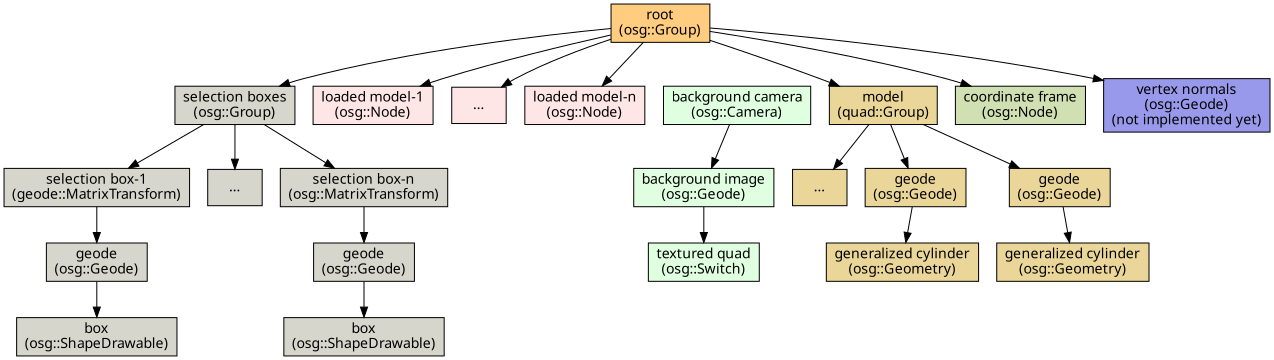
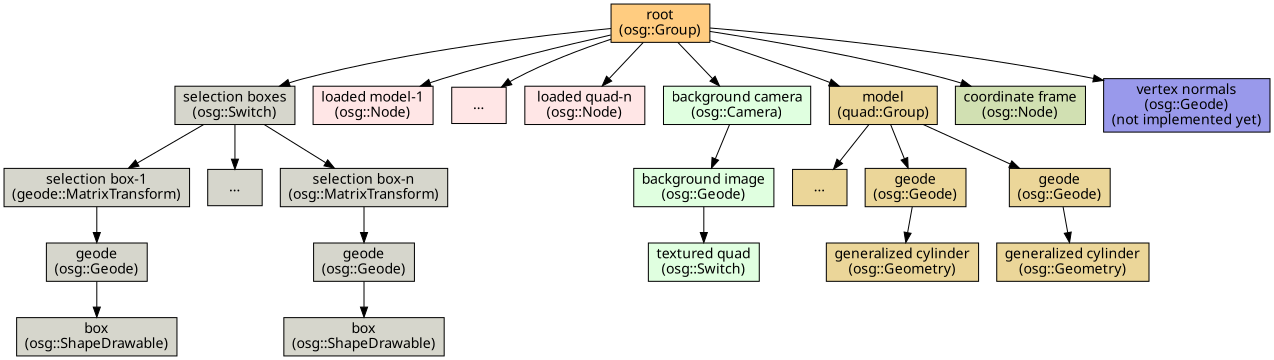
  digraph {
    fontname="Noto Sans"
    node [fillcolor="#D6D6CC" fontname="Noto Sans" shape=rectangle style=filled]
    edge [fontname="Noto Sans"]
    n1 [fillcolor="#FFCC80" label="root\n(osg::Group)"]
-   n2 [label="selection boxes\n(osg::Group)"]
+   n2 [label="selection boxes\n(osg::Switch)"]
    n3 [fillcolor="#FFE6E6" label="loaded model-1\n(osg::Node)"]
    n4 [fillcolor="#FFE6E6" label="..."]
-   n5 [fillcolor="#FFE6E6" label="loaded model-n\n(osg::Node)"]
+   n5 [fillcolor="#FFE6E6" label="loaded quad-n\n(osg::Node)"]
    n6 [fillcolor="#E0FFE0" label="background camera\n(osg::Camera)"]
    n7 [fillcolor="#EBD699" label="model\n(quad::Group)"]
    n8 [fillcolor="#D1E0B2" label="coordinate frame\n(osg::Node)"]
    n9 [fillcolor="#9999EB" label="vertex normals\n(osg::Geode)\n(not implemented yet)"]
    n10 [label="selection box-1\n(geode::MatrixTransform)"]
    n11 [label="..."]
    n12 [label="selection box-n\n(osg::MatrixTransform)"]
    n13 [fillcolor="#E0FFE0" label="background image\n(osg::Geode)"]
    n14 [fillcolor="#EBD699" label="..."]
    n15 [fillcolor="#EBD699" label="geode\n(osg::Geode)"]
    n16 [fillcolor="#EBD699" label="geode\n(osg::Geode)"]
    n17 [label="geode\n(osg::Geode)"]
    n18 [label="geode\n(osg::Geode)"]
    n19 [fillcolor="#E0FFE0" label="textured quad\n(osg::Switch)"]
    n20 [fillcolor="#EBD699" label="generalized cylinder\n(osg::Geometry)"]
    n21 [fillcolor="#EBD699" label="generalized cylinder\n(osg::Geometry)"]
    n22 [label="box\n(osg::ShapeDrawable)"]
    n23 [label="box\n(osg::ShapeDrawable)"]
    n1 -> n2
    n1 -> n3
    n1 -> n4
    n1 -> n5
+   n1 -> n6
    n1 -> n7
    n1 -> n8
    n1 -> n9
    n2 -> n10
    n2 -> n11
    n2 -> n12
    n6 -> n13
    n7 -> n14
    n7 -> n15
    n7 -> n16
    n10 -> n17
    n12 -> n18
    n13 -> n19
    n15 -> n20
    n16 -> n21
    n17 -> n22
    n18 -> n23
  }
